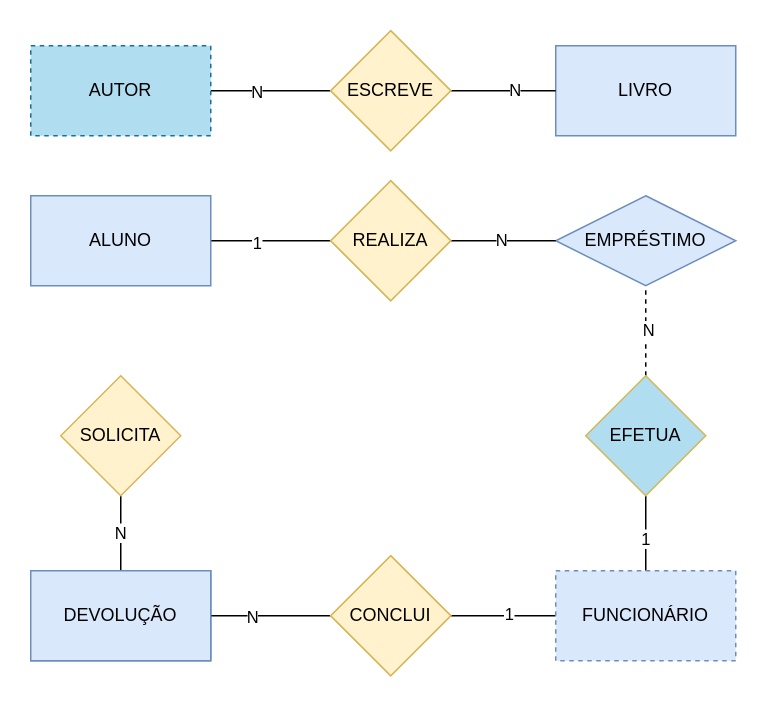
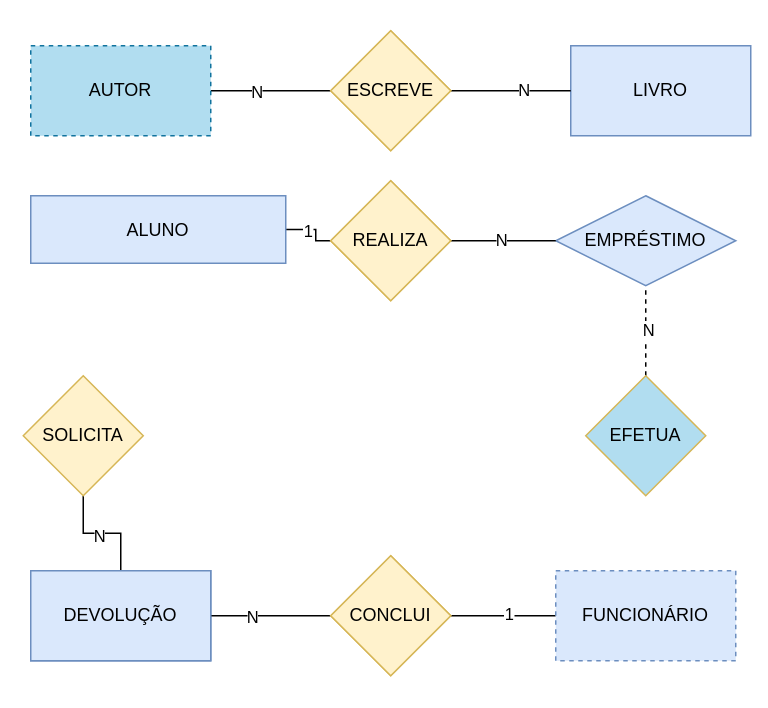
  <mxCell id="0" />
  <mxCell id="1" parent="0" />
  <mxCell id="2" style="edgeStyle=orthogonalEdgeStyle;rounded=0;orthogonalLoop=1;jettySize=auto;html=1;entryX=0;entryY=0.5;entryDx=0;entryDy=0;endArrow=none;endFill=0;" parent="1" source="4" target="18" edge="1"><mxGeometry relative="1" as="geometry" /></mxCell>
  <mxCell id="3" value="N" style="edgeLabel;html=1;align=center;verticalAlign=middle;resizable=0;points=[];" parent="2" vertex="1" connectable="0"><mxGeometry x="-0.243" relative="1" as="geometry"><mxPoint as="offset" /></mxGeometry></mxCell>
  <mxCell id="4" value="&lt;font color=&quot;#000000&quot;&gt;AUTOR&lt;/font&gt;" style="rounded=0;whiteSpace=wrap;html=1;fillColor=#b1ddf0;strokeColor=#10739e;dashed=1;" parent="1" vertex="1"><mxGeometry x="20" y="30" width="120" height="60" as="geometry" /></mxCell>
- <mxCell id="5" value="&lt;font color=&quot;#000000&quot;&gt;LIVRO&lt;/font&gt;" style="rounded=0;whiteSpace=wrap;html=1;fillColor=#dae8fc;strokeColor=#6c8ebf;" parent="1" vertex="1"><mxGeometry x="370" y="30" width="120" height="60" as="geometry" /></mxCell>
+ <mxCell id="5" value="&lt;font color=&quot;#000000&quot;&gt;LIVRO&lt;/font&gt;" style="rounded=0;whiteSpace=wrap;html=1;fillColor=#dae8fc;strokeColor=#6c8ebf;" parent="1" vertex="1"><mxGeometry x="380" y="30" width="120" height="60" as="geometry" /></mxCell>
  <mxCell id="6" style="edgeStyle=orthogonalEdgeStyle;rounded=0;orthogonalLoop=1;jettySize=auto;html=1;entryX=0;entryY=0.5;entryDx=0;entryDy=0;endArrow=none;endFill=0;" parent="1" source="8" target="21" edge="1"><mxGeometry relative="1" as="geometry" /></mxCell>
  <mxCell id="7" value="1" style="edgeLabel;html=1;align=center;verticalAlign=middle;resizable=0;points=[];" parent="6" vertex="1" connectable="0"><mxGeometry x="-0.243" y="-1" relative="1" as="geometry"><mxPoint as="offset" /></mxGeometry></mxCell>
- <mxCell id="8" value="&lt;font color=&quot;#000000&quot;&gt;ALUNO&lt;/font&gt;" style="rounded=0;whiteSpace=wrap;html=1;fillColor=#dae8fc;strokeColor=#6c8ebf;" parent="1" vertex="1"><mxGeometry x="20" y="130" width="120" height="60" as="geometry" /></mxCell>
- <mxCell id="9" style="edgeStyle=orthogonalEdgeStyle;rounded=0;orthogonalLoop=1;jettySize=auto;html=1;entryX=0.5;entryY=1;entryDx=0;entryDy=0;endArrow=none;endFill=0;" parent="1" source="13" target="24" edge="1"><mxGeometry relative="1" as="geometry" /></mxCell>
- <mxCell id="10" value="1" style="edgeLabel;html=1;align=center;verticalAlign=middle;resizable=0;points=[];" parent="9" vertex="1" connectable="0"><mxGeometry x="-0.126" y="1" relative="1" as="geometry"><mxPoint as="offset" /></mxGeometry></mxCell>
+ <mxCell id="8" value="&lt;font color=&quot;#000000&quot;&gt;ALUNO&lt;/font&gt;" style="rounded=0;whiteSpace=wrap;html=1;fillColor=#dae8fc;strokeColor=#6c8ebf;" parent="1" vertex="1"><mxGeometry x="20" y="130" width="170" height="45" as="geometry" /></mxCell>
  <mxCell id="11" style="edgeStyle=orthogonalEdgeStyle;rounded=0;orthogonalLoop=1;jettySize=auto;html=1;entryX=1;entryY=0.5;entryDx=0;entryDy=0;endArrow=none;endFill=0;" parent="1" source="13" target="27" edge="1"><mxGeometry relative="1" as="geometry"><Array as="points"><mxPoint x="330" y="410" /><mxPoint x="330" y="410" /></Array></mxGeometry></mxCell>
  <mxCell id="12" value="1" style="edgeLabel;html=1;align=center;verticalAlign=middle;resizable=0;points=[];" parent="11" vertex="1" connectable="0"><mxGeometry x="-0.078" y="-2" relative="1" as="geometry"><mxPoint as="offset" /></mxGeometry></mxCell>
  <mxCell id="13" value="&lt;font color=&quot;#000000&quot;&gt;FUNCIONÁRIO&lt;/font&gt;" style="rounded=0;whiteSpace=wrap;html=1;fillColor=#dae8fc;strokeColor=#6c8ebf;dashed=1;" parent="1" vertex="1"><mxGeometry x="370" y="380" width="120" height="60" as="geometry" /></mxCell>
  <mxCell id="14" value="&lt;font color=&quot;#000000&quot;&gt;EMPRÉSTIMO&lt;/font&gt;" style="rhombus;whiteSpace=wrap;html=1;fillColor=#dae8fc;strokeColor=#6c8ebf;" parent="1" vertex="1"><mxGeometry x="370" y="130" width="120" height="60" as="geometry" /></mxCell>
  <mxCell id="15" value="DEVOLUÇÃO" style="rounded=0;whiteSpace=wrap;html=1;fillColor=#dae8fc;strokeColor=#6c8ebf;" parent="1" vertex="1"><mxGeometry x="20" y="380" width="120" height="60" as="geometry" /></mxCell>
  <mxCell id="16" style="edgeStyle=orthogonalEdgeStyle;rounded=0;orthogonalLoop=1;jettySize=auto;html=1;endArrow=none;endFill=0;" parent="1" source="18" target="5" edge="1"><mxGeometry relative="1" as="geometry" /></mxCell>
  <mxCell id="17" value="N" style="edgeLabel;html=1;align=center;verticalAlign=middle;resizable=0;points=[];" parent="16" vertex="1" connectable="0"><mxGeometry x="0.192" y="1" relative="1" as="geometry"><mxPoint as="offset" /></mxGeometry></mxCell>
  <mxCell id="18" value="ESCREVE" style="rhombus;whiteSpace=wrap;html=1;fillColor=#fff2cc;strokeColor=#d6b656;" parent="1" vertex="1"><mxGeometry x="220" y="20" width="80" height="80" as="geometry" /></mxCell>
  <mxCell id="19" style="edgeStyle=orthogonalEdgeStyle;rounded=0;orthogonalLoop=1;jettySize=auto;html=1;entryX=0;entryY=0.5;entryDx=0;entryDy=0;endArrow=none;endFill=0;" parent="1" source="21" target="14" edge="1"><mxGeometry relative="1" as="geometry" /></mxCell>
  <mxCell id="20" value="N" style="edgeLabel;html=1;align=center;verticalAlign=middle;resizable=0;points=[];" parent="19" vertex="1" connectable="0"><mxGeometry x="-0.069" y="1" relative="1" as="geometry"><mxPoint as="offset" /></mxGeometry></mxCell>
  <mxCell id="21" value="REALIZA" style="rhombus;whiteSpace=wrap;html=1;fillColor=#fff2cc;strokeColor=#d6b656;" parent="1" vertex="1"><mxGeometry x="220" y="120" width="80" height="80" as="geometry" /></mxCell>
  <mxCell id="22" style="edgeStyle=orthogonalEdgeStyle;rounded=0;orthogonalLoop=1;jettySize=auto;html=1;entryX=0.5;entryY=1;entryDx=0;entryDy=0;endArrow=none;endFill=0;dashed=1;" parent="1" source="24" target="14" edge="1"><mxGeometry relative="1" as="geometry" /></mxCell>
  <mxCell id="23" value="N" style="edgeLabel;html=1;align=center;verticalAlign=middle;resizable=0;points=[];" parent="22" vertex="1" connectable="0"><mxGeometry x="0.043" y="-1" relative="1" as="geometry"><mxPoint as="offset" /></mxGeometry></mxCell>
  <mxCell id="24" value="&lt;font color=&quot;#000000&quot;&gt;EFETUA&lt;/font&gt;" style="rhombus;whiteSpace=wrap;html=1;fillColor=#b1ddf0;strokeColor=#d6b656;" parent="1" vertex="1"><mxGeometry x="390" y="250" width="80" height="80" as="geometry" /></mxCell>
  <mxCell id="25" style="edgeStyle=orthogonalEdgeStyle;rounded=0;orthogonalLoop=1;jettySize=auto;html=1;entryX=1;entryY=0.5;entryDx=0;entryDy=0;endArrow=none;endFill=0;" parent="1" source="27" target="15" edge="1"><mxGeometry relative="1" as="geometry" /></mxCell>
  <mxCell id="26" value="N" style="edgeLabel;html=1;align=center;verticalAlign=middle;resizable=0;points=[];" parent="25" vertex="1" connectable="0"><mxGeometry x="0.329" relative="1" as="geometry"><mxPoint as="offset" /></mxGeometry></mxCell>
  <mxCell id="27" value="CONCLUI" style="rhombus;whiteSpace=wrap;html=1;fillColor=#fff2cc;strokeColor=#d6b656;" parent="1" vertex="1"><mxGeometry x="220" y="370" width="80" height="80" as="geometry" /></mxCell>
  <mxCell id="28" style="edgeStyle=orthogonalEdgeStyle;rounded=0;orthogonalLoop=1;jettySize=auto;html=1;entryX=0.5;entryY=0;entryDx=0;entryDy=0;endArrow=none;endFill=0;" parent="1" source="30" target="15" edge="1"><mxGeometry relative="1" as="geometry" /></mxCell>
  <mxCell id="29" value="N" style="edgeLabel;html=1;align=center;verticalAlign=middle;resizable=0;points=[];" parent="28" vertex="1" connectable="0"><mxGeometry x="-0.057" y="-1" relative="1" as="geometry"><mxPoint as="offset" /></mxGeometry></mxCell>
- <mxCell id="30" value="&lt;font color=&quot;#000000&quot;&gt;SOLICITA&lt;/font&gt;" style="rhombus;whiteSpace=wrap;html=1;fillColor=#fff2cc;strokeColor=#d6b656;" parent="1" vertex="1"><mxGeometry x="40" y="250" width="80" height="80" as="geometry" /></mxCell>
+ <mxCell id="30" value="&lt;font color=&quot;#000000&quot;&gt;SOLICITA&lt;/font&gt;" style="rhombus;whiteSpace=wrap;html=1;fillColor=#fff2cc;strokeColor=#d6b656;" parent="1" vertex="1"><mxGeometry x="15" y="250" width="80" height="80" as="geometry" /></mxCell>
  <mxCell id="31" value="&lt;font color=&quot;#000000&quot;&gt;REALIZA&lt;/font&gt;" style="rhombus;whiteSpace=wrap;html=1;fillColor=#fff2cc;strokeColor=#d6b656;" parent="1" vertex="1"><mxGeometry x="220" y="120" width="80" height="80" as="geometry" /></mxCell>
  <mxCell id="32" value="&lt;font color=&quot;#000000&quot;&gt;ESCREVE&lt;/font&gt;" style="rhombus;whiteSpace=wrap;html=1;fillColor=#fff2cc;strokeColor=#d6b656;" parent="1" vertex="1"><mxGeometry x="220" y="20" width="80" height="80" as="geometry" /></mxCell>
  <mxCell id="33" value="&lt;font color=&quot;#000000&quot;&gt;DEVOLUÇÃO&lt;/font&gt;" style="rounded=0;whiteSpace=wrap;html=1;fillColor=#dae8fc;strokeColor=#6c8ebf;" parent="1" vertex="1"><mxGeometry x="20" y="380" width="120" height="60" as="geometry" /></mxCell>
  <mxCell id="34" value="&lt;font color=&quot;#000000&quot;&gt;CONCLUI&lt;/font&gt;" style="rhombus;whiteSpace=wrap;html=1;fillColor=#fff2cc;strokeColor=#d6b656;" parent="1" vertex="1"><mxGeometry x="220" y="370" width="80" height="80" as="geometry" /></mxCell>
